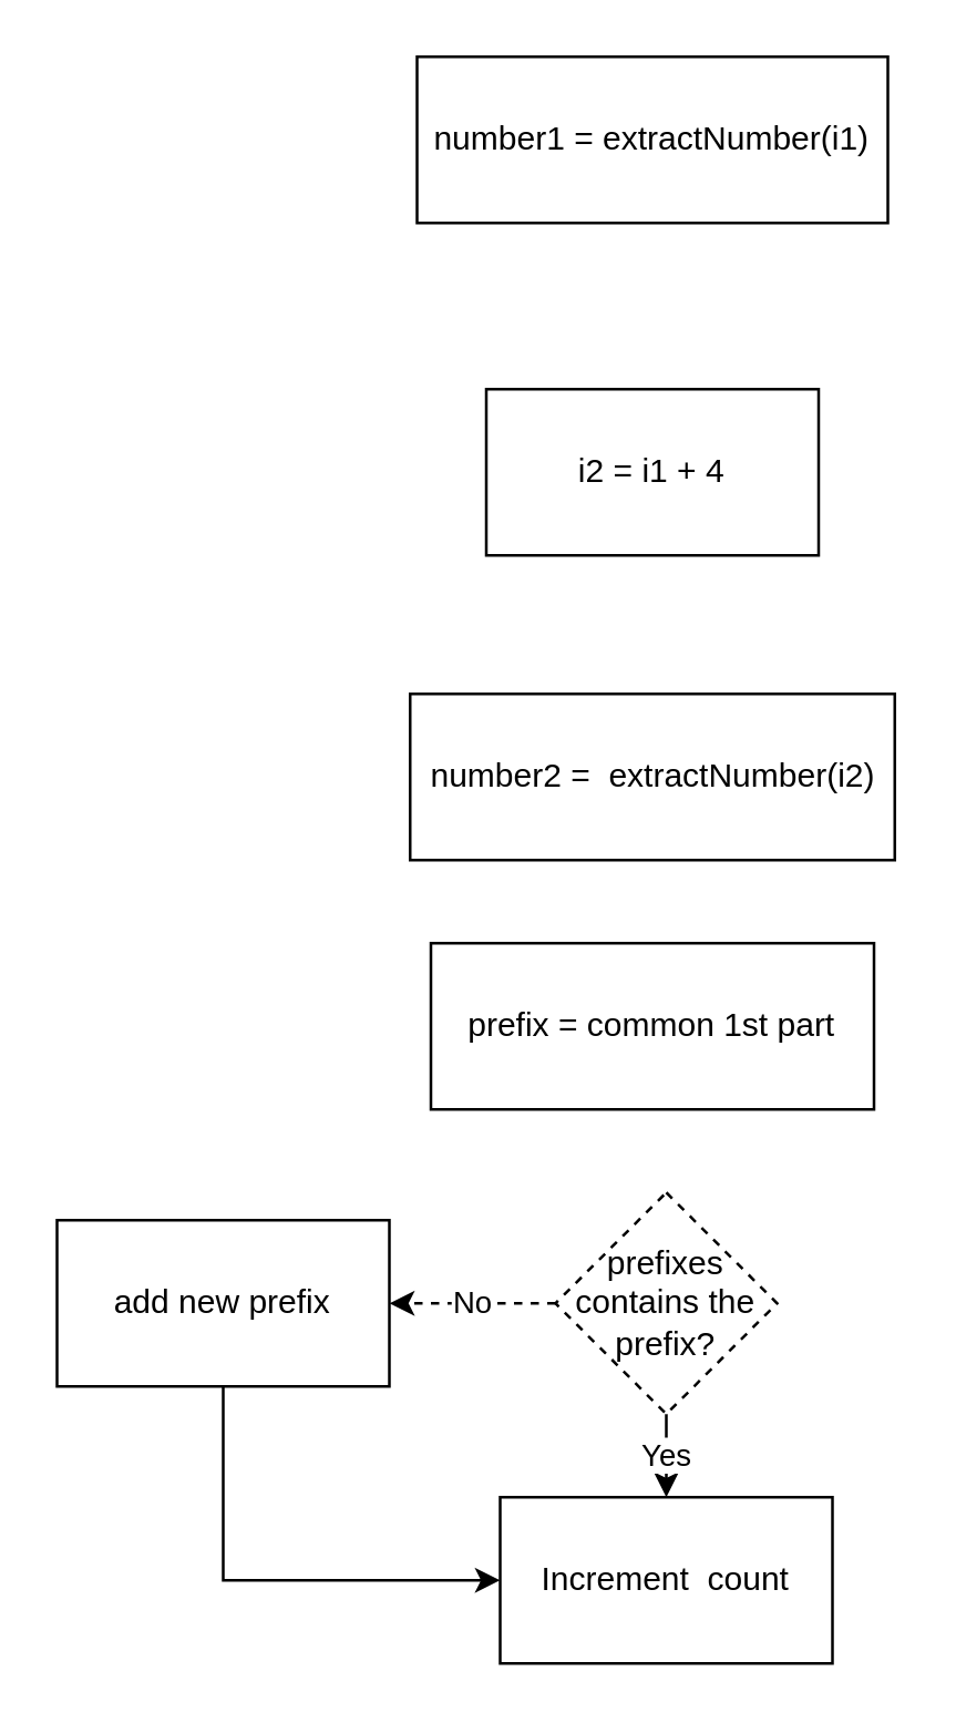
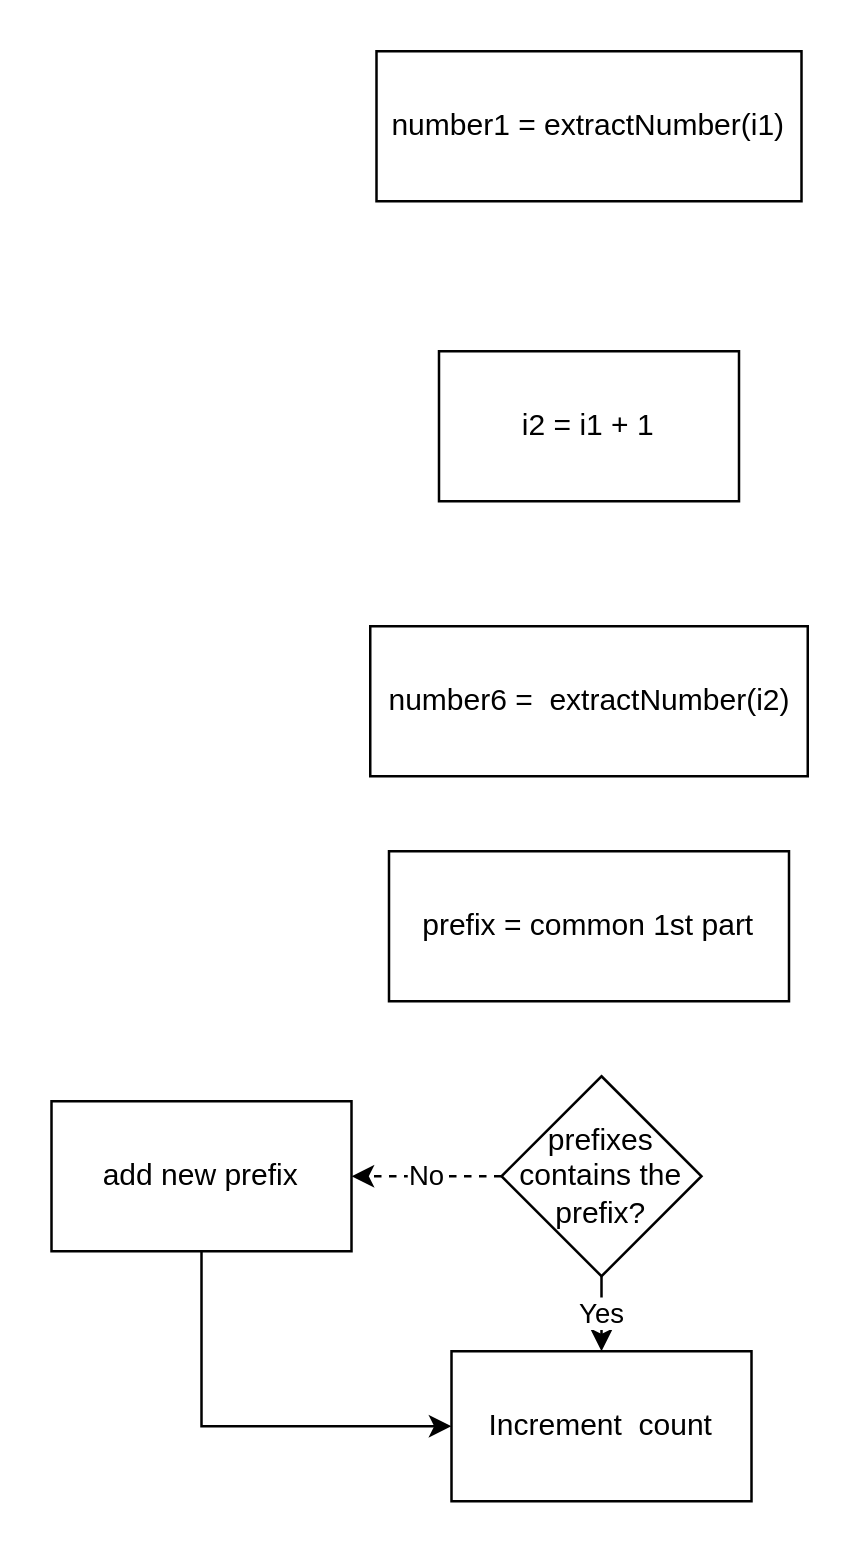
  <mxCell id="0" />
  <mxCell id="1" parent="0" />
  <mxCell id="2" value="number1 = extractNumber(i1)" style="whiteSpace=wrap;html=1;" vertex="1" parent="1"><mxGeometry x="150" y="20" width="170" height="60" as="geometry" /></mxCell>
- <mxCell id="3" value="number2 =&amp;nbsp; extractNumber(i2)" style="whiteSpace=wrap;html=1;" vertex="1" parent="1"><mxGeometry x="147.5" y="250" width="175" height="60" as="geometry" /></mxCell>
- <mxCell id="4" value="i2 = i1 + 4" style="whiteSpace=wrap;html=1;" vertex="1" parent="1"><mxGeometry x="175" y="140" width="120" height="60" as="geometry" /></mxCell>
+ <mxCell id="3" value="number6 =&amp;nbsp; extractNumber(i2)" style="whiteSpace=wrap;html=1;" vertex="1" parent="1"><mxGeometry x="147.5" y="250" width="175" height="60" as="geometry" /></mxCell>
+ <mxCell id="4" value="i2 = i1 + 1" style="whiteSpace=wrap;html=1;" vertex="1" parent="1"><mxGeometry x="175" y="140" width="120" height="60" as="geometry" /></mxCell>
  <mxCell id="5" value="prefix = common 1st part" style="whiteSpace=wrap;html=1;" vertex="1" parent="1"><mxGeometry x="155" y="340" width="160" height="60" as="geometry" /></mxCell>
  <mxCell id="6" value="No" style="edgeStyle=orthogonalEdgeStyle;rounded=0;orthogonalLoop=1;jettySize=auto;html=1;dashed=1;" edge="1" parent="1" source="8" target="10"><mxGeometry relative="1" as="geometry" /></mxCell>
  <mxCell id="7" value="Yes" style="edgeStyle=orthogonalEdgeStyle;rounded=0;orthogonalLoop=1;jettySize=auto;html=1;" edge="1" parent="1" source="8" target="11"><mxGeometry relative="1" as="geometry" /></mxCell>
- <mxCell id="8" value="prefixes contains the prefix?" style="rhombus;whiteSpace=wrap;html=1;dashed=1;" vertex="1" parent="1"><mxGeometry x="200" y="430" width="80" height="80" as="geometry" /></mxCell>
+ <mxCell id="8" value="prefixes contains the prefix?" style="rhombus;whiteSpace=wrap;html=1;" vertex="1" parent="1"><mxGeometry x="200" y="430" width="80" height="80" as="geometry" /></mxCell>
  <mxCell id="9" style="edgeStyle=orthogonalEdgeStyle;rounded=0;orthogonalLoop=1;jettySize=auto;html=1;entryX=0;entryY=0.5;entryDx=0;entryDy=0;exitX=0.5;exitY=1;exitDx=0;exitDy=0;" edge="1" parent="1" source="10" target="11"><mxGeometry relative="1" as="geometry" /></mxCell>
  <mxCell id="10" value="add new prefix" style="whiteSpace=wrap;html=1;" vertex="1" parent="1"><mxGeometry x="20" y="440" width="120" height="60" as="geometry" /></mxCell>
  <mxCell id="11" value="Increment&amp;nbsp; count" style="whiteSpace=wrap;html=1;" vertex="1" parent="1"><mxGeometry x="180" y="540" width="120" height="60" as="geometry" /></mxCell>
